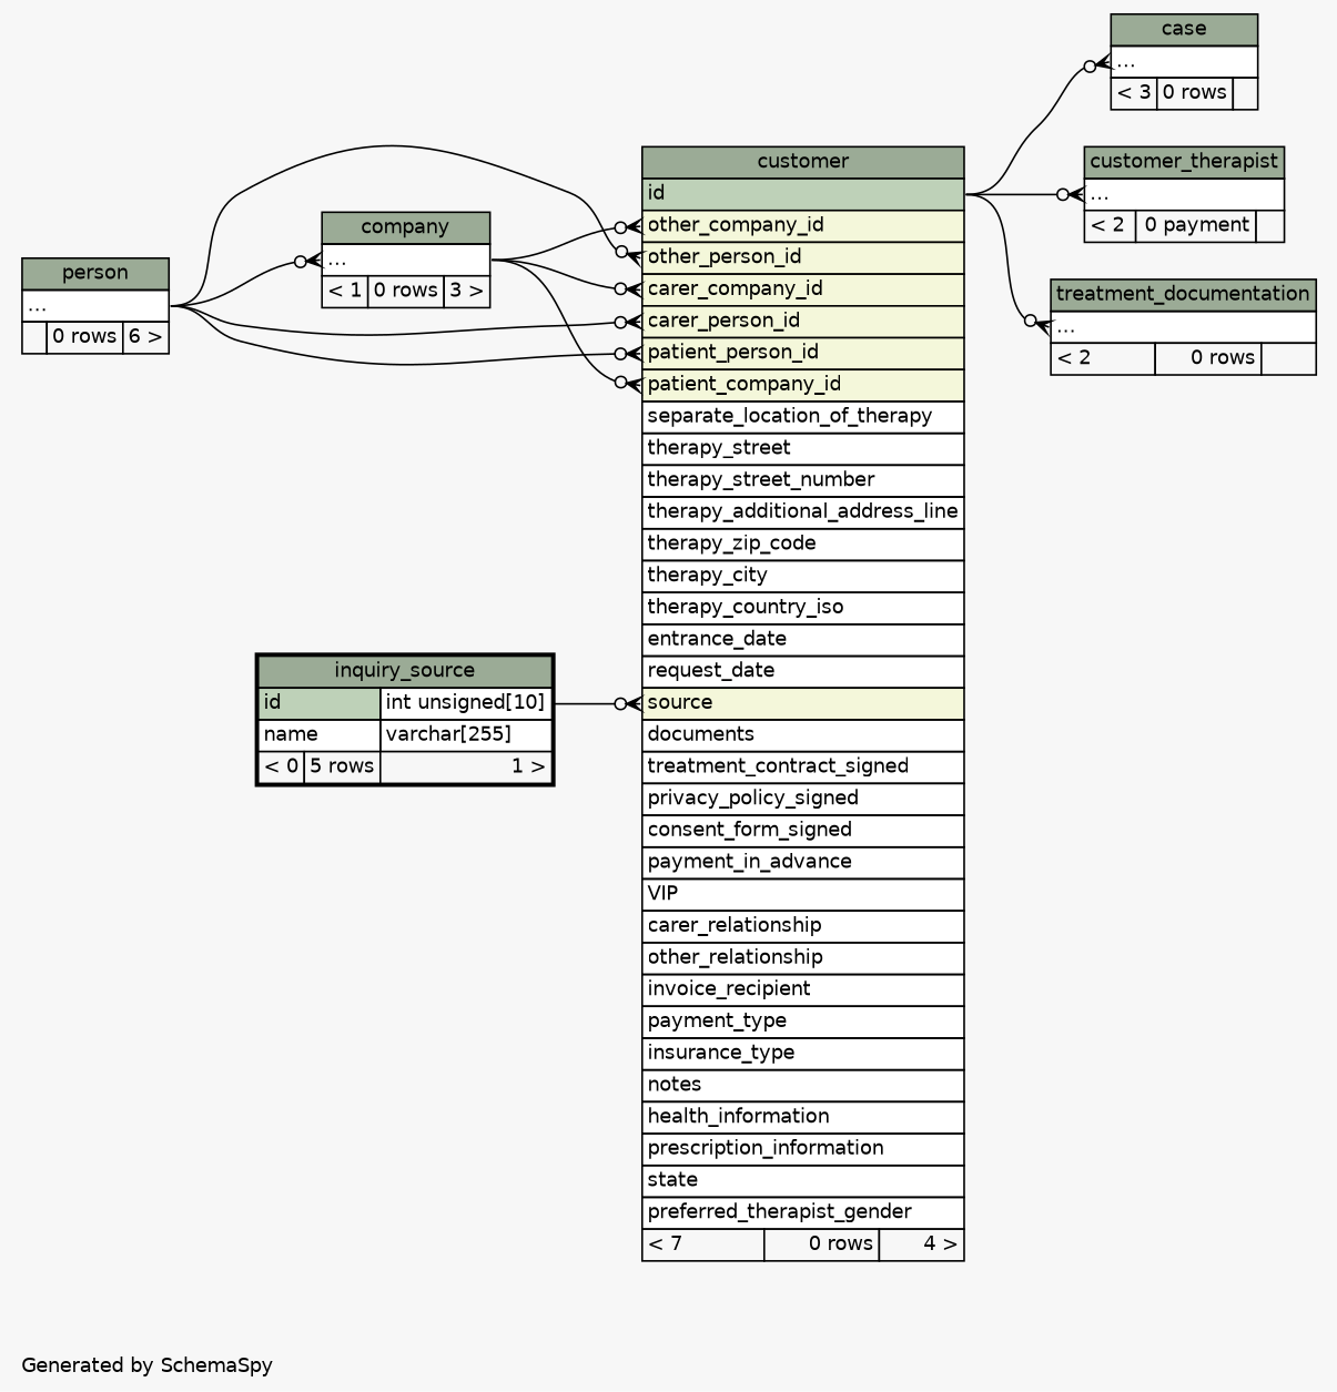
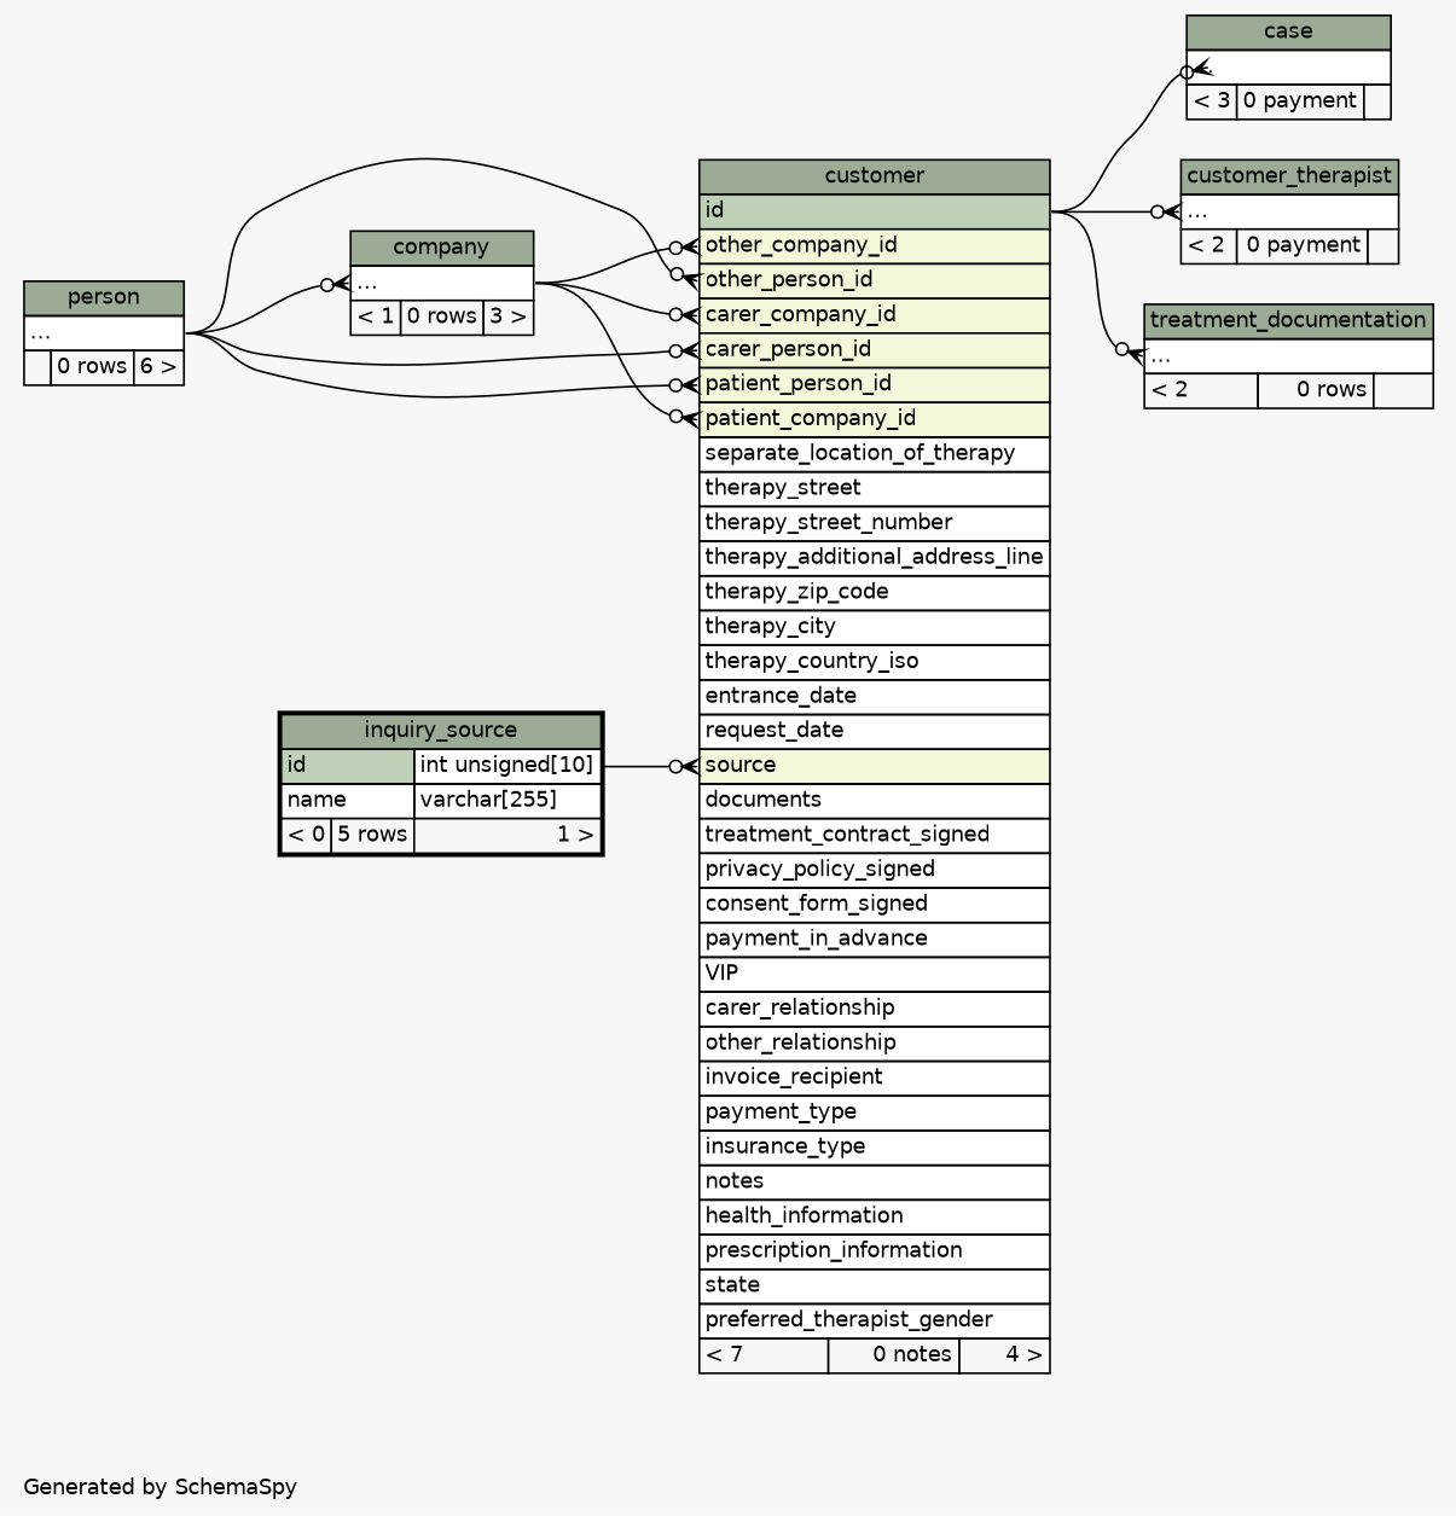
  digraph {
    bgcolor="#f7f7f7"
    fontname=Helvetica
    fontsize=11
    label="\nGenerated by SchemaSpy"
    labeljust=l
    nodesep=0.18
    rankdir=RL
    ranksep=0.46
    node [fontname=Helvetica fontsize=11 shape=plaintext]
    edge [arrowhead=none arrowsize=0.8 arrowtail=crowodot dir=back headport="elipses:e" tailport="elipses:w"]
-   n1 [label=<     <TABLE BORDER="0" CELLBORDER="1" CELLSPACING="0" BGCOLOR="#ffffff">       <TR><TD COLSPAN="3" BGCOLOR="#9bab96" ALIGN="CENTER">case</TD></TR>       <TR><TD PORT="elipses" COLSPAN="3" ALIGN="LEFT">...</TD></TR>       <TR><TD ALIGN="LEFT" BGCOLOR="#f7f7f7">&lt; 3</TD><TD ALIGN="RIGHT" BGCOLOR="#f7f7f7">0 rows</TD><TD ALIGN="RIGHT" BGCOLOR="#f7f7f7">  </TD></TR>     </TABLE>>]
-   n2 [label=<     <TABLE BORDER="0" CELLBORDER="1" CELLSPACING="0" BGCOLOR="#ffffff">       <TR><TD COLSPAN="3" BGCOLOR="#9bab96" ALIGN="CENTER">customer</TD></TR>       <TR><TD PORT="id" COLSPAN="3" BGCOLOR="#bed1b8" ALIGN="LEFT">id</TD></TR>       <TR><TD PORT="other_company_id" COLSPAN="3" BGCOLOR="#f4f7da" ALIGN="LEFT">other_company_id</TD></TR>       <TR><TD PORT="other_person_id" COLSPAN="3" BGCOLOR="#f4f7da" ALIGN="LEFT">other_person_id</TD></TR>       <TR><TD PORT="carer_company_id" COLSPAN="3" BGCOLOR="#f4f7da" ALIGN="LEFT">carer_company_id</TD></TR>       <TR><TD PORT="carer_person_id" COLSPAN="3" BGCOLOR="#f4f7da" ALIGN="LEFT">carer_person_id</TD></TR>       <TR><TD PORT="patient_person_id" COLSPAN="3" BGCOLOR="#f4f7da" ALIGN="LEFT">patient_person_id</TD></TR>       <TR><TD PORT="patient_company_id" COLSPAN="3" BGCOLOR="#f4f7da" ALIGN="LEFT">patient_company_id</TD></TR>       <TR><TD PORT="separate_location_of_therapy" COLSPAN="3" ALIGN="LEFT">separate_location_of_therapy</TD></TR>       <TR><TD PORT="therapy_street" COLSPAN="3" ALIGN="LEFT">therapy_street</TD></TR>       <TR><TD PORT="therapy_street_number" COLSPAN="3" ALIGN="LEFT">therapy_street_number</TD></TR>       <TR><TD PORT="therapy_additional_address_line" COLSPAN="3" ALIGN="LEFT">therapy_additional_address_line</TD></TR>       <TR><TD PORT="therapy_zip_code" COLSPAN="3" ALIGN="LEFT">therapy_zip_code</TD></TR>       <TR><TD PORT="therapy_city" COLSPAN="3" ALIGN="LEFT">therapy_city</TD></TR>       <TR><TD PORT="therapy_country_iso" COLSPAN="3" ALIGN="LEFT">therapy_country_iso</TD></TR>       <TR><TD PORT="entrance_date" COLSPAN="3" ALIGN="LEFT">entrance_date</TD></TR>       <TR><TD PORT="request_date" COLSPAN="3" ALIGN="LEFT">request_date</TD></TR>       <TR><TD PORT="source" COLSPAN="3" BGCOLOR="#f4f7da" ALIGN="LEFT">source</TD></TR>       <TR><TD PORT="documents" COLSPAN="3" ALIGN="LEFT">documents</TD></TR>       <TR><TD PORT="treatment_contract_signed" COLSPAN="3" ALIGN="LEFT">treatment_contract_signed</TD></TR>       <TR><TD PORT="privacy_policy_signed" COLSPAN="3" ALIGN="LEFT">privacy_policy_signed</TD></TR>       <TR><TD PORT="consent_form_signed" COLSPAN="3" ALIGN="LEFT">consent_form_signed</TD></TR>       <TR><TD PORT="payment_in_advance" COLSPAN="3" ALIGN="LEFT">payment_in_advance</TD></TR>       <TR><TD PORT="VIP" COLSPAN="3" ALIGN="LEFT">VIP</TD></TR>       <TR><TD PORT="carer_relationship" COLSPAN="3" ALIGN="LEFT">carer_relationship</TD></TR>       <TR><TD PORT="other_relationship" COLSPAN="3" ALIGN="LEFT">other_relationship</TD></TR>       <TR><TD PORT="invoice_recipient" COLSPAN="3" ALIGN="LEFT">invoice_recipient</TD></TR>       <TR><TD PORT="payment_type" COLSPAN="3" ALIGN="LEFT">payment_type</TD></TR>       <TR><TD PORT="insurance_type" COLSPAN="3" ALIGN="LEFT">insurance_type</TD></TR>       <TR><TD PORT="notes" COLSPAN="3" ALIGN="LEFT">notes</TD></TR>       <TR><TD PORT="health_information" COLSPAN="3" ALIGN="LEFT">health_information</TD></TR>       <TR><TD PORT="prescription_information" COLSPAN="3" ALIGN="LEFT">prescription_information</TD></TR>       <TR><TD PORT="state" COLSPAN="3" ALIGN="LEFT">state</TD></TR>       <TR><TD PORT="preferred_therapist_gender" COLSPAN="3" ALIGN="LEFT">preferred_therapist_gender</TD></TR>       <TR><TD ALIGN="LEFT" BGCOLOR="#f7f7f7">&lt; 7</TD><TD ALIGN="RIGHT" BGCOLOR="#f7f7f7">0 rows</TD><TD ALIGN="RIGHT" BGCOLOR="#f7f7f7">4 &gt;</TD></TR>     </TABLE>>]
+   n1 [label=<     <TABLE BORDER="0" CELLBORDER="1" CELLSPACING="0" BGCOLOR="#ffffff">       <TR><TD COLSPAN="3" BGCOLOR="#9bab96" ALIGN="CENTER">case</TD></TR>       <TR><TD PORT="elipses" COLSPAN="3" ALIGN="LEFT">...</TD></TR>       <TR><TD ALIGN="LEFT" BGCOLOR="#f7f7f7">&lt; 3</TD><TD ALIGN="RIGHT" BGCOLOR="#f7f7f7">0 payment</TD><TD ALIGN="RIGHT" BGCOLOR="#f7f7f7">  </TD></TR>     </TABLE>>]
+   n2 [label=<     <TABLE BORDER="0" CELLBORDER="1" CELLSPACING="0" BGCOLOR="#ffffff">       <TR><TD COLSPAN="3" BGCOLOR="#9bab96" ALIGN="CENTER">customer</TD></TR>       <TR><TD PORT="id" COLSPAN="3" BGCOLOR="#bed1b8" ALIGN="LEFT">id</TD></TR>       <TR><TD PORT="other_company_id" COLSPAN="3" BGCOLOR="#f4f7da" ALIGN="LEFT">other_company_id</TD></TR>       <TR><TD PORT="other_person_id" COLSPAN="3" BGCOLOR="#f4f7da" ALIGN="LEFT">other_person_id</TD></TR>       <TR><TD PORT="carer_company_id" COLSPAN="3" BGCOLOR="#f4f7da" ALIGN="LEFT">carer_company_id</TD></TR>       <TR><TD PORT="carer_person_id" COLSPAN="3" BGCOLOR="#f4f7da" ALIGN="LEFT">carer_person_id</TD></TR>       <TR><TD PORT="patient_person_id" COLSPAN="3" BGCOLOR="#f4f7da" ALIGN="LEFT">patient_person_id</TD></TR>       <TR><TD PORT="patient_company_id" COLSPAN="3" BGCOLOR="#f4f7da" ALIGN="LEFT">patient_company_id</TD></TR>       <TR><TD PORT="separate_location_of_therapy" COLSPAN="3" ALIGN="LEFT">separate_location_of_therapy</TD></TR>       <TR><TD PORT="therapy_street" COLSPAN="3" ALIGN="LEFT">therapy_street</TD></TR>       <TR><TD PORT="therapy_street_number" COLSPAN="3" ALIGN="LEFT">therapy_street_number</TD></TR>       <TR><TD PORT="therapy_additional_address_line" COLSPAN="3" ALIGN="LEFT">therapy_additional_address_line</TD></TR>       <TR><TD PORT="therapy_zip_code" COLSPAN="3" ALIGN="LEFT">therapy_zip_code</TD></TR>       <TR><TD PORT="therapy_city" COLSPAN="3" ALIGN="LEFT">therapy_city</TD></TR>       <TR><TD PORT="therapy_country_iso" COLSPAN="3" ALIGN="LEFT">therapy_country_iso</TD></TR>       <TR><TD PORT="entrance_date" COLSPAN="3" ALIGN="LEFT">entrance_date</TD></TR>       <TR><TD PORT="request_date" COLSPAN="3" ALIGN="LEFT">request_date</TD></TR>       <TR><TD PORT="source" COLSPAN="3" BGCOLOR="#f4f7da" ALIGN="LEFT">source</TD></TR>       <TR><TD PORT="documents" COLSPAN="3" ALIGN="LEFT">documents</TD></TR>       <TR><TD PORT="treatment_contract_signed" COLSPAN="3" ALIGN="LEFT">treatment_contract_signed</TD></TR>       <TR><TD PORT="privacy_policy_signed" COLSPAN="3" ALIGN="LEFT">privacy_policy_signed</TD></TR>       <TR><TD PORT="consent_form_signed" COLSPAN="3" ALIGN="LEFT">consent_form_signed</TD></TR>       <TR><TD PORT="payment_in_advance" COLSPAN="3" ALIGN="LEFT">payment_in_advance</TD></TR>       <TR><TD PORT="VIP" COLSPAN="3" ALIGN="LEFT">VIP</TD></TR>       <TR><TD PORT="carer_relationship" COLSPAN="3" ALIGN="LEFT">carer_relationship</TD></TR>       <TR><TD PORT="other_relationship" COLSPAN="3" ALIGN="LEFT">other_relationship</TD></TR>       <TR><TD PORT="invoice_recipient" COLSPAN="3" ALIGN="LEFT">invoice_recipient</TD></TR>       <TR><TD PORT="payment_type" COLSPAN="3" ALIGN="LEFT">payment_type</TD></TR>       <TR><TD PORT="insurance_type" COLSPAN="3" ALIGN="LEFT">insurance_type</TD></TR>       <TR><TD PORT="notes" COLSPAN="3" ALIGN="LEFT">notes</TD></TR>       <TR><TD PORT="health_information" COLSPAN="3" ALIGN="LEFT">health_information</TD></TR>       <TR><TD PORT="prescription_information" COLSPAN="3" ALIGN="LEFT">prescription_information</TD></TR>       <TR><TD PORT="state" COLSPAN="3" ALIGN="LEFT">state</TD></TR>       <TR><TD PORT="preferred_therapist_gender" COLSPAN="3" ALIGN="LEFT">preferred_therapist_gender</TD></TR>       <TR><TD ALIGN="LEFT" BGCOLOR="#f7f7f7">&lt; 7</TD><TD ALIGN="RIGHT" BGCOLOR="#f7f7f7">0 notes</TD><TD ALIGN="RIGHT" BGCOLOR="#f7f7f7">4 &gt;</TD></TR>     </TABLE>>]
    n3 [label=<     <TABLE BORDER="0" CELLBORDER="1" CELLSPACING="0" BGCOLOR="#ffffff">       <TR><TD COLSPAN="3" BGCOLOR="#9bab96" ALIGN="CENTER">company</TD></TR>       <TR><TD PORT="elipses" COLSPAN="3" ALIGN="LEFT">...</TD></TR>       <TR><TD ALIGN="LEFT" BGCOLOR="#f7f7f7">&lt; 1</TD><TD ALIGN="RIGHT" BGCOLOR="#f7f7f7">0 rows</TD><TD ALIGN="RIGHT" BGCOLOR="#f7f7f7">3 &gt;</TD></TR>     </TABLE>>]
    n4 [label=<     <TABLE BORDER="0" CELLBORDER="1" CELLSPACING="0" BGCOLOR="#ffffff">       <TR><TD COLSPAN="3" BGCOLOR="#9bab96" ALIGN="CENTER">person</TD></TR>       <TR><TD PORT="elipses" COLSPAN="3" ALIGN="LEFT">...</TD></TR>       <TR><TD ALIGN="LEFT" BGCOLOR="#f7f7f7">  </TD><TD ALIGN="RIGHT" BGCOLOR="#f7f7f7">0 rows</TD><TD ALIGN="RIGHT" BGCOLOR="#f7f7f7">6 &gt;</TD></TR>     </TABLE>>]
    n5 [label=<     <TABLE BORDER="2" CELLBORDER="1" CELLSPACING="0" BGCOLOR="#ffffff">       <TR><TD COLSPAN="3" BGCOLOR="#9bab96" ALIGN="CENTER">inquiry_source</TD></TR>       <TR><TD PORT="id" COLSPAN="2" BGCOLOR="#bed1b8" ALIGN="LEFT">id</TD><TD PORT="id.type" ALIGN="LEFT">int unsigned[10]</TD></TR>       <TR><TD PORT="name" COLSPAN="2" ALIGN="LEFT">name</TD><TD PORT="name.type" ALIGN="LEFT">varchar[255]</TD></TR>       <TR><TD ALIGN="LEFT" BGCOLOR="#f7f7f7">&lt; 0</TD><TD ALIGN="RIGHT" BGCOLOR="#f7f7f7">5 rows</TD><TD ALIGN="RIGHT" BGCOLOR="#f7f7f7">1 &gt;</TD></TR>     </TABLE>>]
    n6 [label=<     <TABLE BORDER="0" CELLBORDER="1" CELLSPACING="0" BGCOLOR="#ffffff">       <TR><TD COLSPAN="3" BGCOLOR="#9bab96" ALIGN="CENTER">customer_therapist</TD></TR>       <TR><TD PORT="elipses" COLSPAN="3" ALIGN="LEFT">...</TD></TR>       <TR><TD ALIGN="LEFT" BGCOLOR="#f7f7f7">&lt; 2</TD><TD ALIGN="RIGHT" BGCOLOR="#f7f7f7">0 payment</TD><TD ALIGN="RIGHT" BGCOLOR="#f7f7f7">  </TD></TR>     </TABLE>>]
    n7 [label=<     <TABLE BORDER="0" CELLBORDER="1" CELLSPACING="0" BGCOLOR="#ffffff">       <TR><TD COLSPAN="3" BGCOLOR="#9bab96" ALIGN="CENTER">treatment_documentation</TD></TR>       <TR><TD PORT="elipses" COLSPAN="3" ALIGN="LEFT">...</TD></TR>       <TR><TD ALIGN="LEFT" BGCOLOR="#f7f7f7">&lt; 2</TD><TD ALIGN="RIGHT" BGCOLOR="#f7f7f7">0 rows</TD><TD ALIGN="RIGHT" BGCOLOR="#f7f7f7">  </TD></TR>     </TABLE>>]
    n1 -> n2 [headport="id:e"]
    n2 -> n3 [tailport="carer_company_id:w"]
    n2 -> n3 [tailport="other_company_id:w"]
    n2 -> n3 [tailport="patient_company_id:w"]
    n2 -> n4 [tailport="carer_person_id:w"]
    n2 -> n4 [tailport="other_person_id:w"]
    n2 -> n4 [tailport="patient_person_id:w"]
    n2 -> n5 [headport="id.type:e" tailport="source:w"]
    n3 -> n4
    n6 -> n2 [headport="id:e"]
    n7 -> n2 [headport="id:e"]
  }
